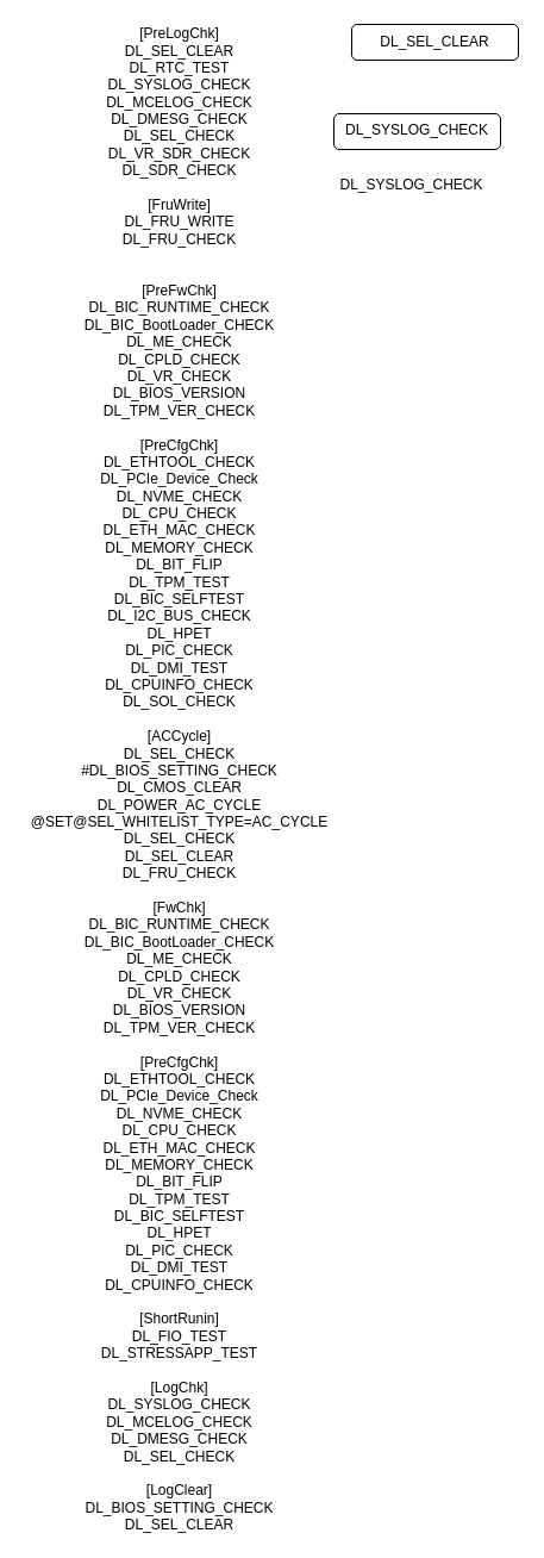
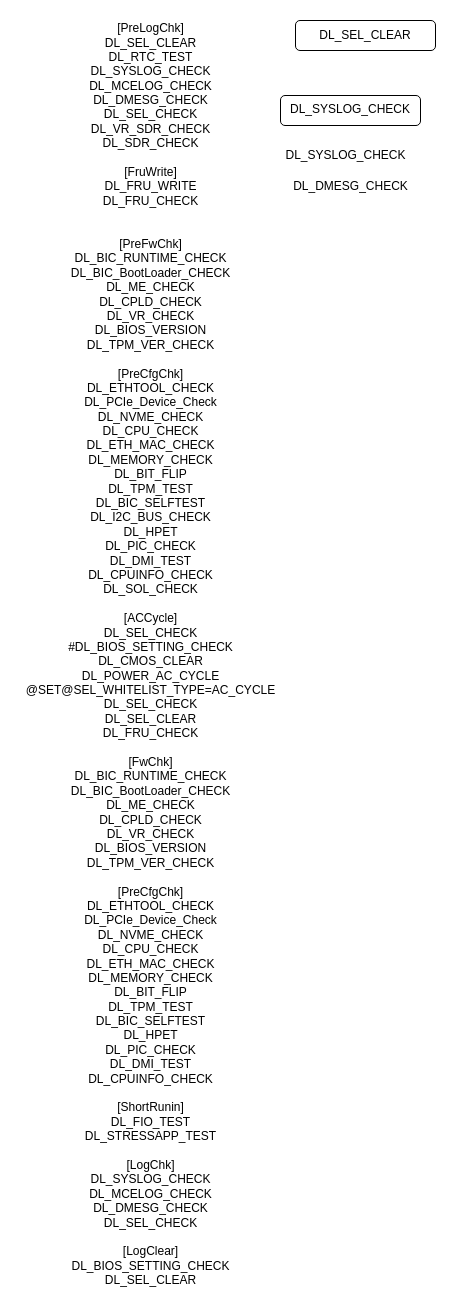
  <mxCell id="0" />
  <mxCell id="1" parent="0" />
  <mxCell id="2" value="&lt;div&gt;[PreLogChk]&lt;/div&gt;&lt;div&gt;DL_SEL_CLEAR&lt;/div&gt;&lt;div&gt;DL_RTC_TEST&lt;/div&gt;&lt;div&gt;DL_SYSLOG_CHECK&lt;/div&gt;&lt;div&gt;DL_MCELOG_CHECK&lt;/div&gt;&lt;div&gt;DL_DMESG_CHECK&lt;/div&gt;&lt;div&gt;DL_SEL_CHECK&lt;/div&gt;&lt;div&gt;DL_VR_SDR_CHECK&lt;/div&gt;&lt;div&gt;DL_SDR_CHECK&lt;/div&gt;&lt;div&gt;&lt;br&gt;&lt;/div&gt;&lt;div&gt;[FruWrite]&lt;/div&gt;&lt;div&gt;DL_FRU_WRITE&lt;/div&gt;&lt;div&gt;DL_FRU_CHECK&lt;/div&gt;&lt;div&gt;&lt;br&gt;&lt;/div&gt;&lt;div&gt;&lt;br&gt;&lt;/div&gt;&lt;div&gt;[PreFwChk]&lt;/div&gt;&lt;div&gt;DL_BIC_RUNTIME_CHECK&lt;/div&gt;&lt;div&gt;DL_BIC_BootLoader_CHECK&lt;/div&gt;&lt;div&gt;DL_ME_CHECK&lt;/div&gt;&lt;div&gt;DL_CPLD_CHECK&lt;/div&gt;&lt;div&gt;DL_VR_CHECK&lt;/div&gt;&lt;div&gt;DL_BIOS_VERSION&lt;/div&gt;&lt;div&gt;DL_TPM_VER_CHECK&lt;/div&gt;&lt;div&gt;&lt;br&gt;&lt;/div&gt;&lt;div&gt;[PreCfgChk]&lt;/div&gt;&lt;div&gt;DL_ETHTOOL_CHECK&lt;/div&gt;&lt;div&gt;DL_PCIe_Device_Check&lt;/div&gt;&lt;div&gt;DL_NVME_CHECK&lt;/div&gt;&lt;div&gt;DL_CPU_CHECK&lt;/div&gt;&lt;div&gt;DL_ETH_MAC_CHECK&lt;/div&gt;&lt;div&gt;DL_MEMORY_CHECK&lt;/div&gt;&lt;div&gt;DL_BIT_FLIP&lt;/div&gt;&lt;div&gt;DL_TPM_TEST&lt;/div&gt;&lt;div&gt;DL_BIC_SELFTEST&lt;/div&gt;&lt;div&gt;DL_I2C_BUS_CHECK&lt;/div&gt;&lt;div&gt;DL_HPET&lt;/div&gt;&lt;div&gt;DL_PIC_CHECK&lt;/div&gt;&lt;div&gt;DL_DMI_TEST&lt;/div&gt;&lt;div&gt;DL_CPUINFO_CHECK&lt;/div&gt;&lt;div&gt;DL_SOL_CHECK&lt;/div&gt;&lt;div&gt;&lt;br&gt;&lt;/div&gt;&lt;div&gt;[ACCycle]&lt;/div&gt;&lt;div&gt;DL_SEL_CHECK&lt;/div&gt;&lt;div&gt;#DL_BIOS_SETTING_CHECK&lt;/div&gt;&lt;div&gt;DL_CMOS_CLEAR&lt;/div&gt;&lt;div&gt;DL_POWER_AC_CYCLE&lt;/div&gt;&lt;div&gt;@SET@SEL_WHITELIST_TYPE=AC_CYCLE&lt;/div&gt;&lt;div&gt;DL_SEL_CHECK&lt;/div&gt;&lt;div&gt;DL_SEL_CLEAR&lt;/div&gt;&lt;div&gt;DL_FRU_CHECK&lt;/div&gt;&lt;div&gt;&lt;br&gt;&lt;/div&gt;&lt;div&gt;[FwChk]&lt;/div&gt;&lt;div&gt;DL_BIC_RUNTIME_CHECK&lt;/div&gt;&lt;div&gt;DL_BIC_BootLoader_CHECK&lt;/div&gt;&lt;div&gt;DL_ME_CHECK&lt;/div&gt;&lt;div&gt;DL_CPLD_CHECK&lt;/div&gt;&lt;div&gt;DL_VR_CHECK&lt;/div&gt;&lt;div&gt;DL_BIOS_VERSION&lt;/div&gt;&lt;div&gt;DL_TPM_VER_CHECK&lt;/div&gt;&lt;div&gt;&lt;br&gt;&lt;/div&gt;&lt;div&gt;[PreCfgChk]&lt;/div&gt;&lt;div&gt;DL_ETHTOOL_CHECK&lt;/div&gt;&lt;div&gt;DL_PCIe_Device_Check&lt;/div&gt;&lt;div&gt;DL_NVME_CHECK&lt;/div&gt;&lt;div&gt;DL_CPU_CHECK&lt;/div&gt;&lt;div&gt;DL_ETH_MAC_CHECK&lt;/div&gt;&lt;div&gt;DL_MEMORY_CHECK&lt;/div&gt;&lt;div&gt;DL_BIT_FLIP&lt;/div&gt;&lt;div&gt;DL_TPM_TEST&lt;/div&gt;&lt;div&gt;DL_BIC_SELFTEST&lt;/div&gt;&lt;div&gt;DL_HPET&lt;/div&gt;&lt;div&gt;DL_PIC_CHECK&lt;/div&gt;&lt;div&gt;DL_DMI_TEST&lt;/div&gt;&lt;div&gt;DL_CPUINFO_CHECK&lt;/div&gt;&lt;div&gt;&lt;br&gt;&lt;/div&gt;&lt;div&gt;[ShortRunin]&lt;/div&gt;&lt;div&gt;DL_FIO_TEST&lt;/div&gt;&lt;div&gt;DL_STRESSAPP_TEST&lt;/div&gt;&lt;div&gt;&lt;br&gt;&lt;/div&gt;&lt;div&gt;[LogChk]&lt;/div&gt;&lt;div&gt;DL_SYSLOG_CHECK&lt;/div&gt;&lt;div&gt;DL_MCELOG_CHECK&lt;/div&gt;&lt;div&gt;DL_DMESG_CHECK&lt;/div&gt;&lt;div&gt;DL_SEL_CHECK&lt;/div&gt;&lt;div&gt;&lt;br&gt;&lt;/div&gt;&lt;div&gt;[LogClear]&lt;/div&gt;&lt;div&gt;DL_BIOS_SETTING_CHECK&lt;/div&gt;&lt;div&gt;DL_SEL_CLEAR&lt;/div&gt;&lt;div&gt;&lt;br&gt;&lt;/div&gt;" style="text;html=1;align=center;verticalAlign=middle;resizable=0;points=[];autosize=1;" parent="1" vertex="1"><mxGeometry y="36" width="260" height="1250" as="geometry" x="20" /></mxCell>
  <mxCell id="3" value="DL_SEL_CLEAR" style="rounded=1;whiteSpace=wrap;html=1;" parent="1" vertex="1"><mxGeometry x="295" y="20" width="140" height="30" as="geometry" /></mxCell>
  <mxCell id="4" value="&lt;div style=&quot;white-space: nowrap&quot;&gt;DL_SYSLOG_CHECK&lt;/div&gt;&lt;div&gt;&lt;br&gt;&lt;/div&gt;" style="rounded=1;whiteSpace=wrap;html=1;verticalAlign=top;horizontal=1;fontStyle=0;" vertex="1" parent="1"><mxGeometry x="280" y="95" width="140" height="30" as="geometry" /></mxCell>
  <mxCell id="5" value="DL_SYSLOG_CHECK" style="text;html=1;align=center;verticalAlign=middle;resizable=0;points=[];autosize=1;" vertex="1" parent="1"><mxGeometry x="275" y="145" width="140" height="20" as="geometry" /></mxCell>
+ <mxCell id="6" value="&lt;div&gt;DL_DMESG_CHECK&lt;/div&gt;" style="text;html=1;align=center;verticalAlign=middle;resizable=0;points=[];autosize=1;" vertex="1" parent="1"><mxGeometry x="285" y="176" width="130" height="20" as="geometry" /></mxCell>
